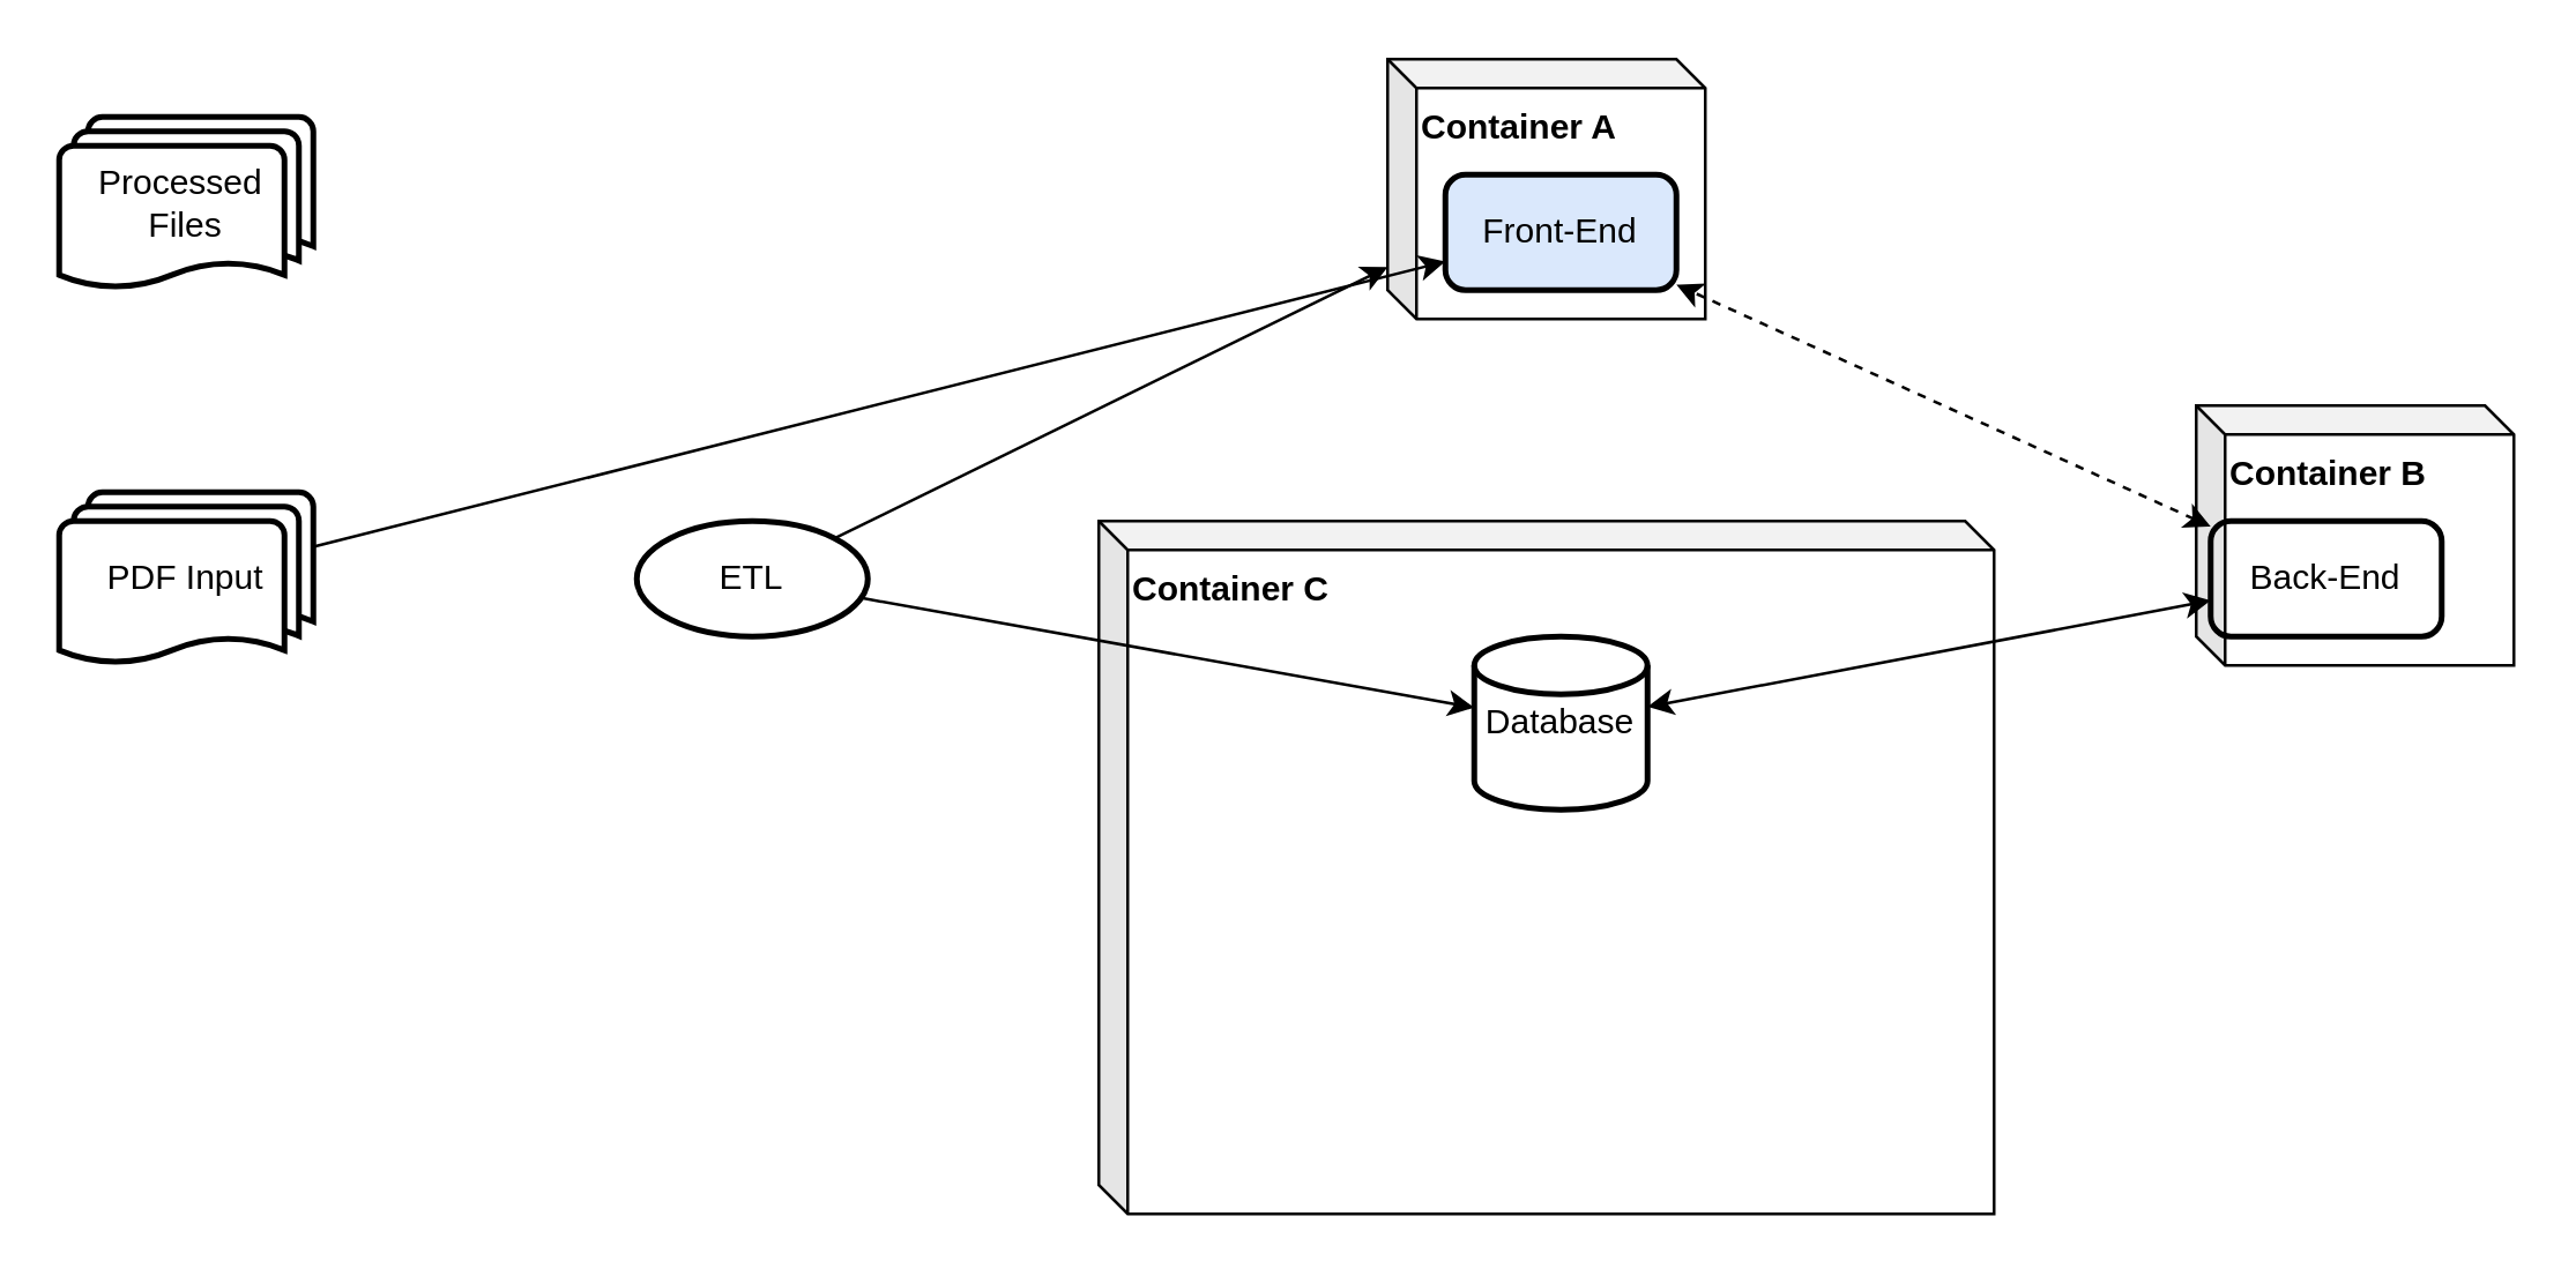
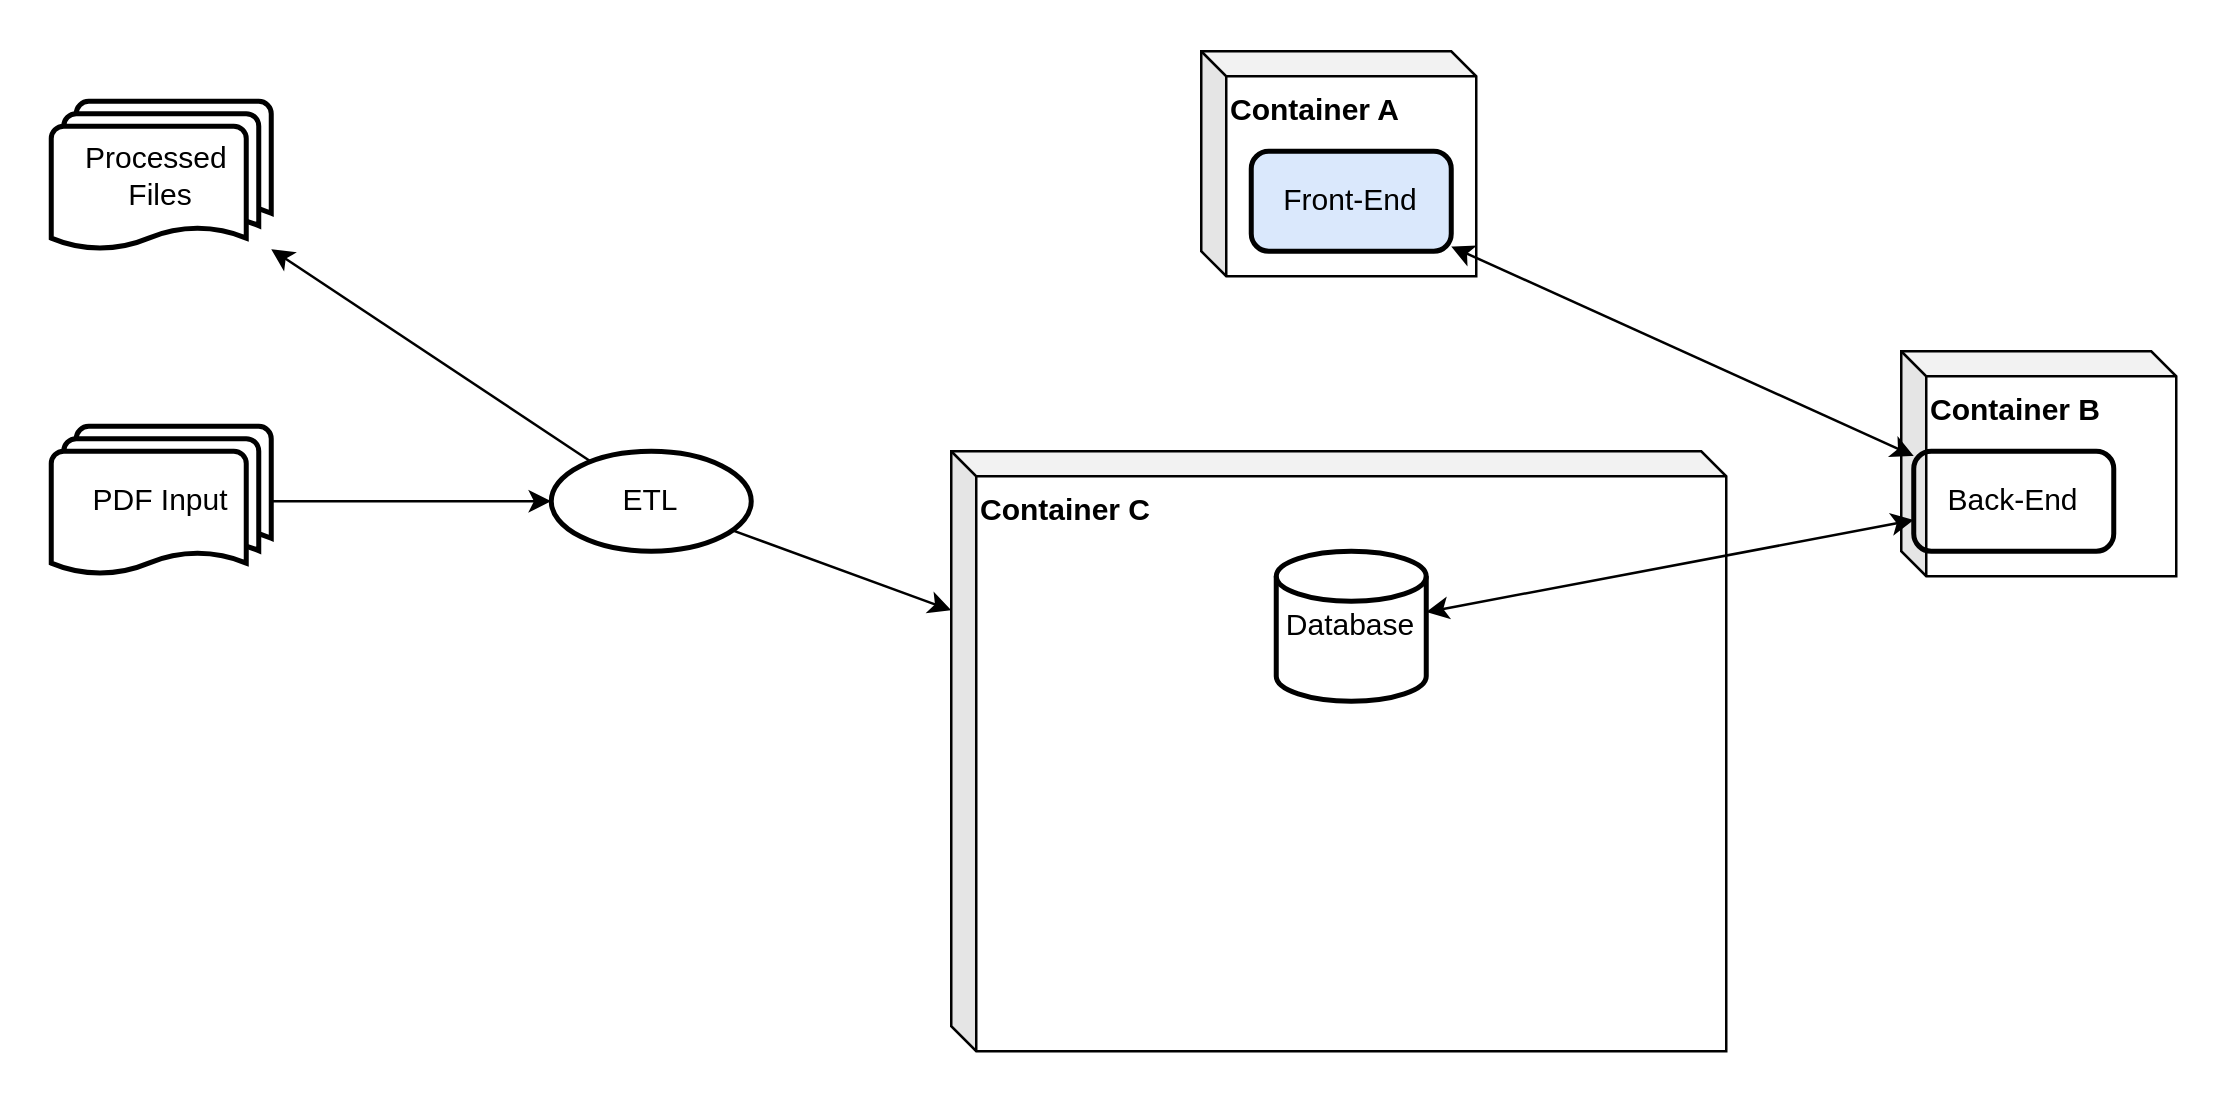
  <mxCell id="0" />
  <mxCell id="1" parent="0" />
  <mxCell id="2" style="rounded=0;orthogonalLoop=1;jettySize=auto;html=1;startArrow=classic;startFill=1;" edge="1" parent="1" source="3" target="5"><mxGeometry relative="1" as="geometry" /></mxCell>
  <mxCell id="3" value="Database" style="strokeWidth=2;html=1;shape=mxgraph.flowchart.database;whiteSpace=wrap;" vertex="1" parent="1"><mxGeometry x="510" y="220" width="60" height="60" as="geometry" /></mxCell>
- <mxCell id="4" style="rounded=0;orthogonalLoop=1;jettySize=auto;html=1;startArrow=classic;startFill=1;dashed=1;" edge="1" parent="1" source="5" target="6"><mxGeometry relative="1" as="geometry" /></mxCell>
+ <mxCell id="4" style="rounded=0;orthogonalLoop=1;jettySize=auto;html=1;startArrow=classic;startFill=1;" edge="1" parent="1" source="5" target="6"><mxGeometry relative="1" as="geometry" /></mxCell>
  <mxCell id="5" value="Back-End" style="rounded=1;whiteSpace=wrap;html=1;absoluteArcSize=1;arcSize=14;strokeWidth=2;" vertex="1" parent="1"><mxGeometry x="765" y="180" width="80" height="40" as="geometry" /></mxCell>
  <mxCell id="6" value="Front-End" style="rounded=1;whiteSpace=wrap;html=1;absoluteArcSize=1;arcSize=14;strokeWidth=2;fillColor=#dae8fc;" vertex="1" parent="1"><mxGeometry x="500" y="60" width="80" height="40" as="geometry" /></mxCell>
- <mxCell id="7" style="rounded=0;orthogonalLoop=1;jettySize=auto;html=1;" edge="1" parent="1" source="9" target="3"><mxGeometry relative="1" as="geometry" /></mxCell>
- <mxCell id="8" style="rounded=0;orthogonalLoop=1;jettySize=auto;html=1;" edge="1" parent="1" source="9" target="13"><mxGeometry relative="1" as="geometry" /></mxCell>
+ <mxCell id="7" style="rounded=0;orthogonalLoop=1;jettySize=auto;html=1;" edge="1" parent="1" source="9" target="15"><mxGeometry relative="1" as="geometry" /></mxCell>
+ <mxCell id="8" style="rounded=0;orthogonalLoop=1;jettySize=auto;html=1;" edge="1" parent="1" source="9" target="12"><mxGeometry relative="1" as="geometry" /></mxCell>
  <mxCell id="9" value="ETL" style="ellipse;whiteSpace=wrap;html=1;absoluteArcSize=1;arcSize=14;strokeWidth=2;" vertex="1" parent="1"><mxGeometry x="220" y="180" width="80" height="40" as="geometry" /></mxCell>
- <mxCell id="10" style="rounded=0;orthogonalLoop=1;jettySize=auto;html=1;" edge="1" parent="1" source="11" target="6"><mxGeometry relative="1" as="geometry" /></mxCell>
+ <mxCell id="10" style="rounded=0;orthogonalLoop=1;jettySize=auto;html=1;" edge="1" parent="1" source="11" target="9"><mxGeometry relative="1" as="geometry" /></mxCell>
  <mxCell id="11" value="PDF Input" style="strokeWidth=2;html=1;shape=mxgraph.flowchart.multi-document;whiteSpace=wrap;" vertex="1" parent="1"><mxGeometry x="20" y="170" width="88" height="60" as="geometry" /></mxCell>
  <mxCell id="12" value="Processed&amp;nbsp; Files" style="strokeWidth=2;html=1;shape=mxgraph.flowchart.multi-document;whiteSpace=wrap;" vertex="1" parent="1"><mxGeometry x="20" y="40" width="88" height="60" as="geometry" /></mxCell>
  <mxCell id="13" value="Container A" style="shape=cube;whiteSpace=wrap;html=1;boundedLbl=1;backgroundOutline=1;darkOpacity=0.05;darkOpacity2=0.1;size=10;fillColor=none;align=left;labelPosition=center;verticalLabelPosition=middle;verticalAlign=top;fontStyle=1" vertex="1" parent="1"><mxGeometry x="480" width="110" height="90" as="geometry" y="20" /></mxCell>
  <mxCell id="14" value="Container B" style="shape=cube;whiteSpace=wrap;html=1;boundedLbl=1;backgroundOutline=1;darkOpacity=0.05;darkOpacity2=0.1;size=10;fillColor=none;align=left;labelPosition=center;verticalLabelPosition=middle;verticalAlign=top;fontStyle=1" vertex="1" parent="1"><mxGeometry x="760" y="140" width="110" height="90" as="geometry" /></mxCell>
  <mxCell id="15" value="Container C" style="shape=cube;whiteSpace=wrap;html=1;boundedLbl=1;backgroundOutline=1;darkOpacity=0.05;darkOpacity2=0.1;size=10;fillColor=none;align=left;labelPosition=center;verticalLabelPosition=middle;verticalAlign=top;fontStyle=1" vertex="1" parent="1"><mxGeometry x="380" y="180" width="310" height="240" as="geometry" /></mxCell>
